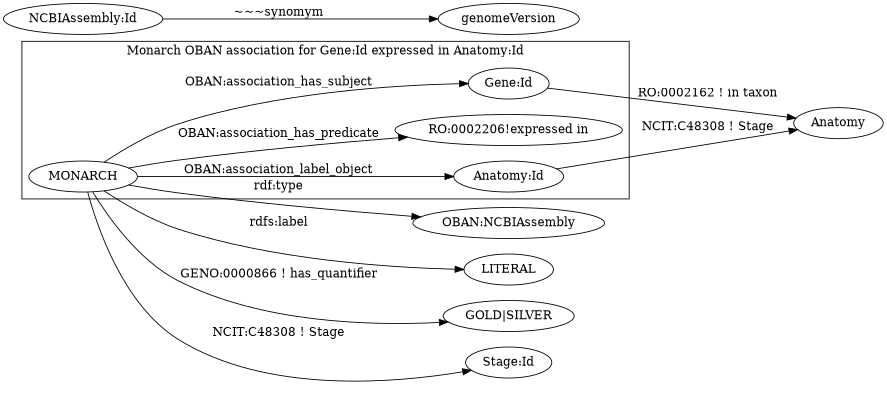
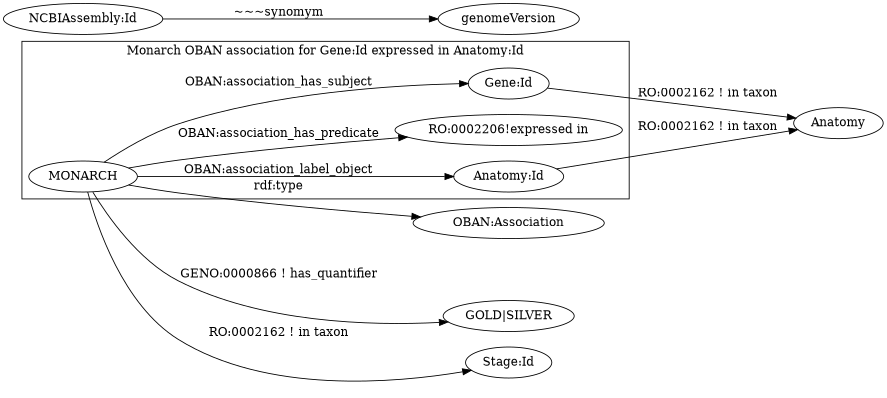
  digraph {
    rankdir=LR
    MONARCH
    "Gene:Id"
    "RO:0002206!expressed in"
    "Anatomy:Id"
-   "OBAN:Association" [label="OBAN:NCBIAssembly"]
-   LITERAL
+   "OBAN:Association"
    "GOLD|SILVER"
    "Stage:Id"
    n9 [label=Anatomy]
    "NCBIAssembly:Id"
    genomeVersion
    subgraph cluster_1 {
      label="Monarch OBAN association for Gene:Id expressed in Anatomy:Id"
      MONARCH
      "Gene:Id"
      "RO:0002206!expressed in"
      "Anatomy:Id"
    }
    MONARCH -> "Gene:Id" [label="OBAN:association_has_subject"]
    MONARCH -> "RO:0002206!expressed in" [label="OBAN:association_has_predicate"]
    MONARCH -> "Anatomy:Id" [label="OBAN:association_label_object"]
    MONARCH -> "OBAN:Association" [label="rdf:type"]
-   MONARCH -> LITERAL [label="rdfs:label"]
    MONARCH -> "GOLD|SILVER" [label="GENO:0000866 ! has_quantifier"]
-   MONARCH -> "Stage:Id" [label="NCIT:C48308 ! Stage"]
+   MONARCH -> "Stage:Id" [label="RO:0002162 ! in taxon"]
    "Gene:Id" -> n9 [label="RO:0002162 ! in taxon"]
-   "Anatomy:Id" -> n9 [label="NCIT:C48308 ! Stage"]
+   "Anatomy:Id" -> n9 [label="RO:0002162 ! in taxon"]
    "NCBIAssembly:Id" -> genomeVersion [label="~~~synomym"]
  }
